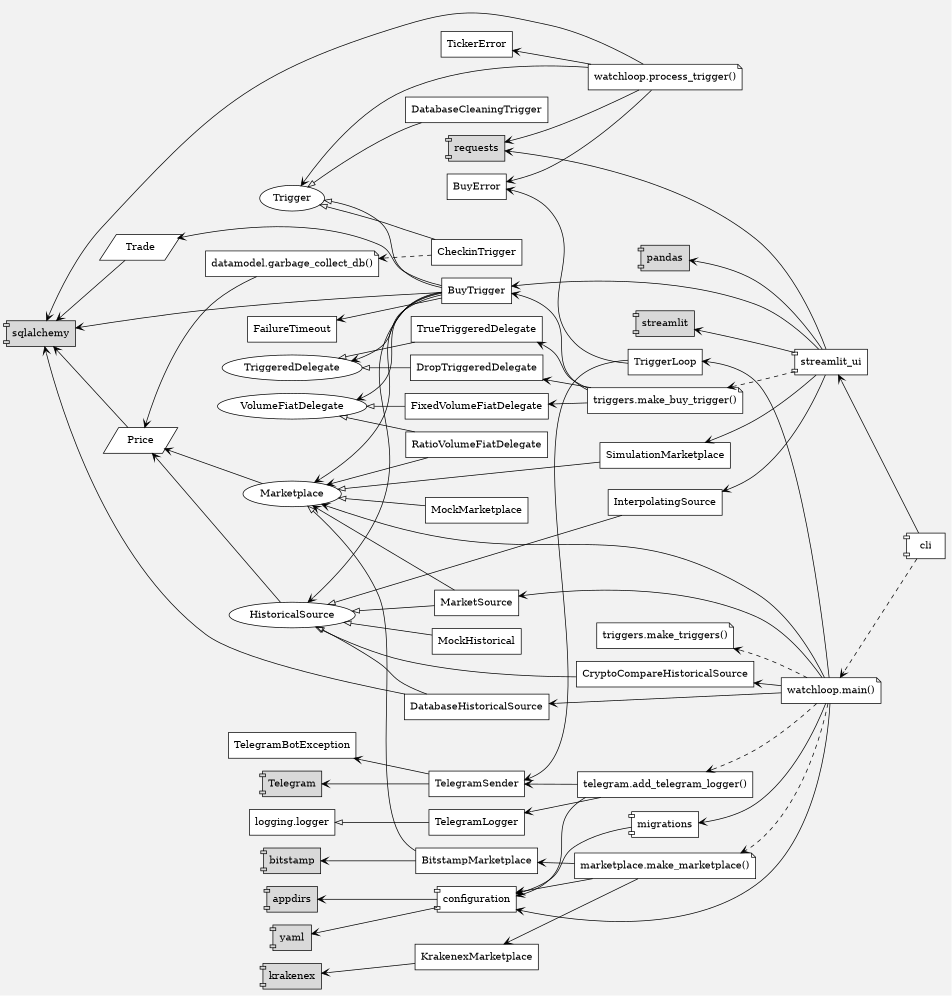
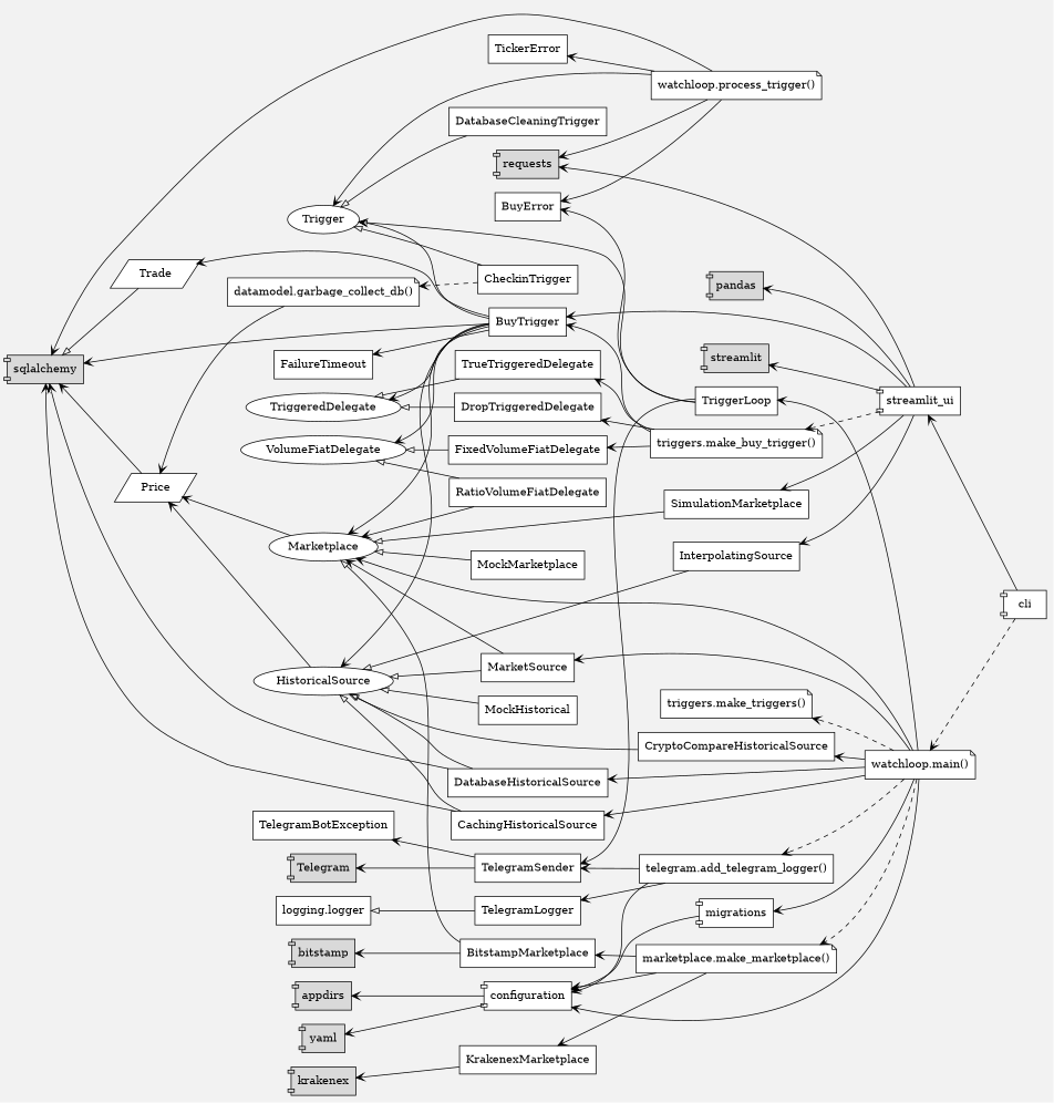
  digraph {
    bgcolor=gray95
    rankdir=RL
    node [fillcolor=white shape=box style=filled]
    edge [arrowhead=vee]
    Price [shape=parallelogram]
    Trade [shape=parallelogram]
    BitstampMarketplace
    KrakenexMarketplace
    TelegramBotException
    TelegramSender
    FailureTimeout
    TriggerLoop
    BuyError
    HistoricalSource [shape=ellipse]
    Marketplace [shape=ellipse]
    TriggeredDelegate [shape=ellipse]
    VolumeFiatDelegate [shape=ellipse]
    Trigger [shape=ellipse]
    streamlit_ui [shape=component]
    configuration [shape=component]
    cli [shape=component]
    migrations [shape=component]
    bitstamp [fillcolor=gray85 shape=component]
    krakenex [fillcolor=gray85 shape=component]
    sqlalchemy [fillcolor=gray85 shape=component]
    Telegram [fillcolor=gray85 shape=component]
    requests [fillcolor=gray85 shape=component]
    appdirs [fillcolor=gray85 shape=component]
    streamlit [fillcolor=gray85 shape=component]
    pandas [fillcolor=gray85 shape=component]
    yaml [fillcolor=gray85 shape=component]
    "watchloop.process_trigger()" [shape=note]
    "watchloop.main()" [shape=note]
    "marketplace.make_marketplace()" [shape=note]
    "triggers.make_triggers()" [shape=note]
    "datamodel.garbage_collect_db()" [shape=note]
    "triggers.make_buy_trigger()" [shape=note]
    BuyTrigger
    InterpolatingSource
    SimulationMarketplace
    TickerError
+   CachingHistoricalSource
    DatabaseHistoricalSource
    MarketSource
    CryptoCompareHistoricalSource
    RatioVolumeFiatDelegate
    DropTriggeredDelegate
    TrueTriggeredDelegate
    FixedVolumeFiatDelegate
    "telegram.add_telegram_logger()"
    TelegramLogger
    CheckinTrigger
    "logging.logger"
    DatabaseCleaningTrigger
    MockMarketplace
    MockHistorical
    subgraph sub_1 {
      Price
      Trade
    }
    subgraph sub_2 {
      BitstampMarketplace
      KrakenexMarketplace
      TelegramBotException
      TelegramSender
      FailureTimeout
      TriggerLoop
      BuyError
    }
    subgraph sub_3 {
      HistoricalSource
      Marketplace
      TriggeredDelegate
      VolumeFiatDelegate
      Trigger
    }
    subgraph sub_4 {
      streamlit_ui
      configuration
      cli
      migrations
    }
    subgraph sub_5 {
      bitstamp
      krakenex
      sqlalchemy
      Telegram
      requests
      appdirs
      streamlit
      pandas
      yaml
    }
    subgraph sub_6 {
      "watchloop.process_trigger()"
      "watchloop.main()"
      "marketplace.make_marketplace()"
      "triggers.make_triggers()"
      "datamodel.garbage_collect_db()"
      "triggers.make_buy_trigger()"
    }
    subgraph sub_7 {
      Price
      Trade
      BitstampMarketplace
      KrakenexMarketplace
      TelegramBotException
      TelegramSender
      FailureTimeout
      TriggerLoop
      BuyError
      HistoricalSource
      Marketplace
      TriggeredDelegate
      VolumeFiatDelegate
      Trigger
      streamlit_ui
      configuration
      cli
      migrations
      bitstamp
      krakenex
      sqlalchemy
      Telegram
      requests
      appdirs
      streamlit
      pandas
      yaml
      "watchloop.process_trigger()"
      "watchloop.main()"
      "marketplace.make_marketplace()"
      "datamodel.garbage_collect_db()"
      "triggers.make_buy_trigger()"
      BuyTrigger
      InterpolatingSource
      SimulationMarketplace
      TickerError
+     CachingHistoricalSource
      DatabaseHistoricalSource
      MarketSource
      CryptoCompareHistoricalSource
      RatioVolumeFiatDelegate
      DropTriggeredDelegate
      TrueTriggeredDelegate
      FixedVolumeFiatDelegate
      "telegram.add_telegram_logger()"
      TelegramLogger
    }
    subgraph sub_8 {
      streamlit_ui
      cli
      "watchloop.main()"
      "marketplace.make_marketplace()"
      "triggers.make_triggers()"
      "datamodel.garbage_collect_db()"
      "triggers.make_buy_trigger()"
      "telegram.add_telegram_logger()"
      CheckinTrigger
    }
    subgraph sub_9 {
      BitstampMarketplace
      KrakenexMarketplace
      HistoricalSource
      Marketplace
      TriggeredDelegate
      VolumeFiatDelegate
      Trigger
      BuyTrigger
      InterpolatingSource
      SimulationMarketplace
+     CachingHistoricalSource
      DatabaseHistoricalSource
      MarketSource
      CryptoCompareHistoricalSource
      RatioVolumeFiatDelegate
      DropTriggeredDelegate
      TrueTriggeredDelegate
      FixedVolumeFiatDelegate
      TelegramLogger
      CheckinTrigger
      "logging.logger"
      DatabaseCleaningTrigger
      MockMarketplace
      MockHistorical
    }
    Price -> sqlalchemy
-   Trade -> sqlalchemy
+   Trade -> sqlalchemy [arrowhead=onormal]
    BitstampMarketplace -> Marketplace [arrowhead=onormal]
    BitstampMarketplace -> bitstamp
    KrakenexMarketplace -> krakenex
    TelegramSender -> TelegramBotException
    TelegramSender -> Telegram
    TriggerLoop -> TelegramSender
    TriggerLoop -> BuyError
+   TriggerLoop -> Trigger
    HistoricalSource -> Price
    Marketplace -> Price
    streamlit_ui -> requests
    streamlit_ui -> streamlit
    streamlit_ui -> pandas
    streamlit_ui -> "triggers.make_buy_trigger()" [style=dashed]
    streamlit_ui -> BuyTrigger
    streamlit_ui -> InterpolatingSource
    streamlit_ui -> SimulationMarketplace
    configuration -> appdirs
    configuration -> yaml
    cli -> streamlit_ui
    cli -> "watchloop.main()" [style=dashed]
    migrations -> configuration
    "watchloop.process_trigger()" -> BuyError
    "watchloop.process_trigger()" -> Trigger
    "watchloop.process_trigger()" -> sqlalchemy
    "watchloop.process_trigger()" -> requests
    "watchloop.process_trigger()" -> TickerError
    "watchloop.main()" -> TriggerLoop
    "watchloop.main()" -> Marketplace
    "watchloop.main()" -> configuration
    "watchloop.main()" -> migrations
    "watchloop.main()" -> "marketplace.make_marketplace()" [style=dashed]
    "watchloop.main()" -> "triggers.make_triggers()" [style=dashed]
+   "watchloop.main()" -> CachingHistoricalSource
    "watchloop.main()" -> DatabaseHistoricalSource
    "watchloop.main()" -> MarketSource
    "watchloop.main()" -> CryptoCompareHistoricalSource
    "watchloop.main()" -> "telegram.add_telegram_logger()" [style=dashed]
    "marketplace.make_marketplace()" -> BitstampMarketplace
    "marketplace.make_marketplace()" -> KrakenexMarketplace
    "marketplace.make_marketplace()" -> configuration
    "datamodel.garbage_collect_db()" -> Price
    "triggers.make_buy_trigger()" -> BuyTrigger
    "triggers.make_buy_trigger()" -> DropTriggeredDelegate
    "triggers.make_buy_trigger()" -> TrueTriggeredDelegate
    "triggers.make_buy_trigger()" -> FixedVolumeFiatDelegate
    BuyTrigger -> Trade
    BuyTrigger -> FailureTimeout
    BuyTrigger -> HistoricalSource
    BuyTrigger -> Marketplace
    BuyTrigger -> TriggeredDelegate
    BuyTrigger -> VolumeFiatDelegate
    BuyTrigger -> Trigger [arrowhead=onormal]
    BuyTrigger -> sqlalchemy
    InterpolatingSource -> HistoricalSource [arrowhead=onormal]
    SimulationMarketplace -> Marketplace [arrowhead=onormal]
+   CachingHistoricalSource -> HistoricalSource [arrowhead=onormal]
+   CachingHistoricalSource -> sqlalchemy
    DatabaseHistoricalSource -> HistoricalSource [arrowhead=onormal]
    DatabaseHistoricalSource -> sqlalchemy
    MarketSource -> HistoricalSource [arrowhead=onormal]
    MarketSource -> Marketplace
    CryptoCompareHistoricalSource -> HistoricalSource [arrowhead=onormal]
    RatioVolumeFiatDelegate -> Marketplace
    RatioVolumeFiatDelegate -> VolumeFiatDelegate [arrowhead=onormal]
    DropTriggeredDelegate -> TriggeredDelegate [arrowhead=onormal]
    TrueTriggeredDelegate -> TriggeredDelegate [arrowhead=onormal]
    FixedVolumeFiatDelegate -> VolumeFiatDelegate [arrowhead=onormal]
    "telegram.add_telegram_logger()" -> TelegramSender
    "telegram.add_telegram_logger()" -> configuration
    "telegram.add_telegram_logger()" -> TelegramLogger
    TelegramLogger -> "logging.logger" [arrowhead=onormal]
    CheckinTrigger -> Trigger [arrowhead=onormal]
    CheckinTrigger -> "datamodel.garbage_collect_db()" [style=dashed]
    DatabaseCleaningTrigger -> Trigger [arrowhead=onormal]
    MockMarketplace -> Marketplace [arrowhead=onormal]
    MockHistorical -> HistoricalSource [arrowhead=onormal]
  }
